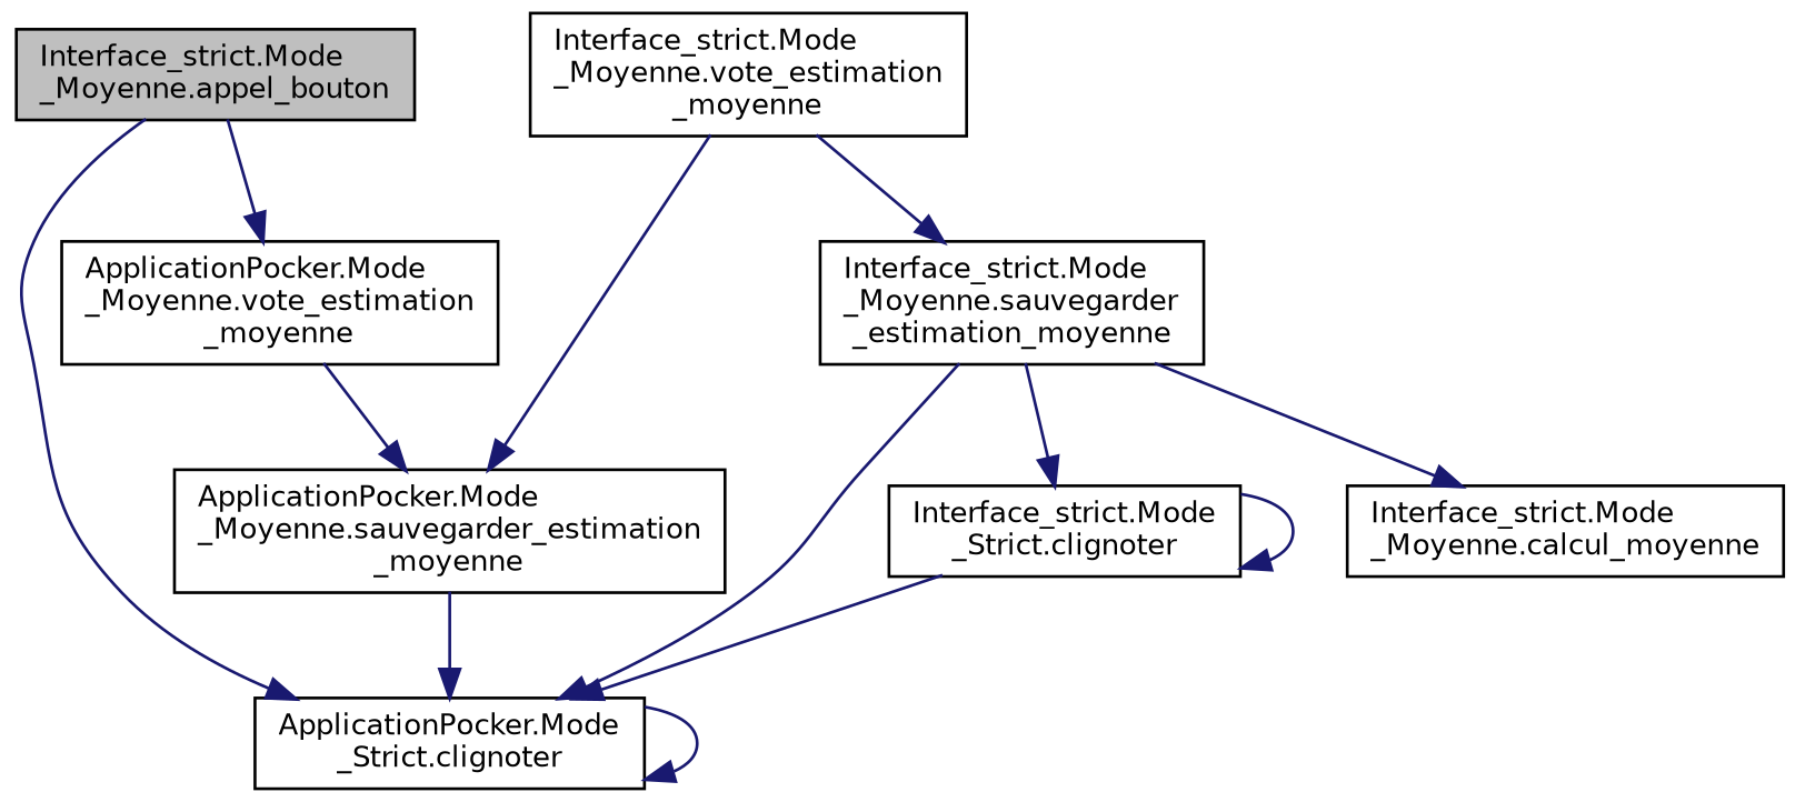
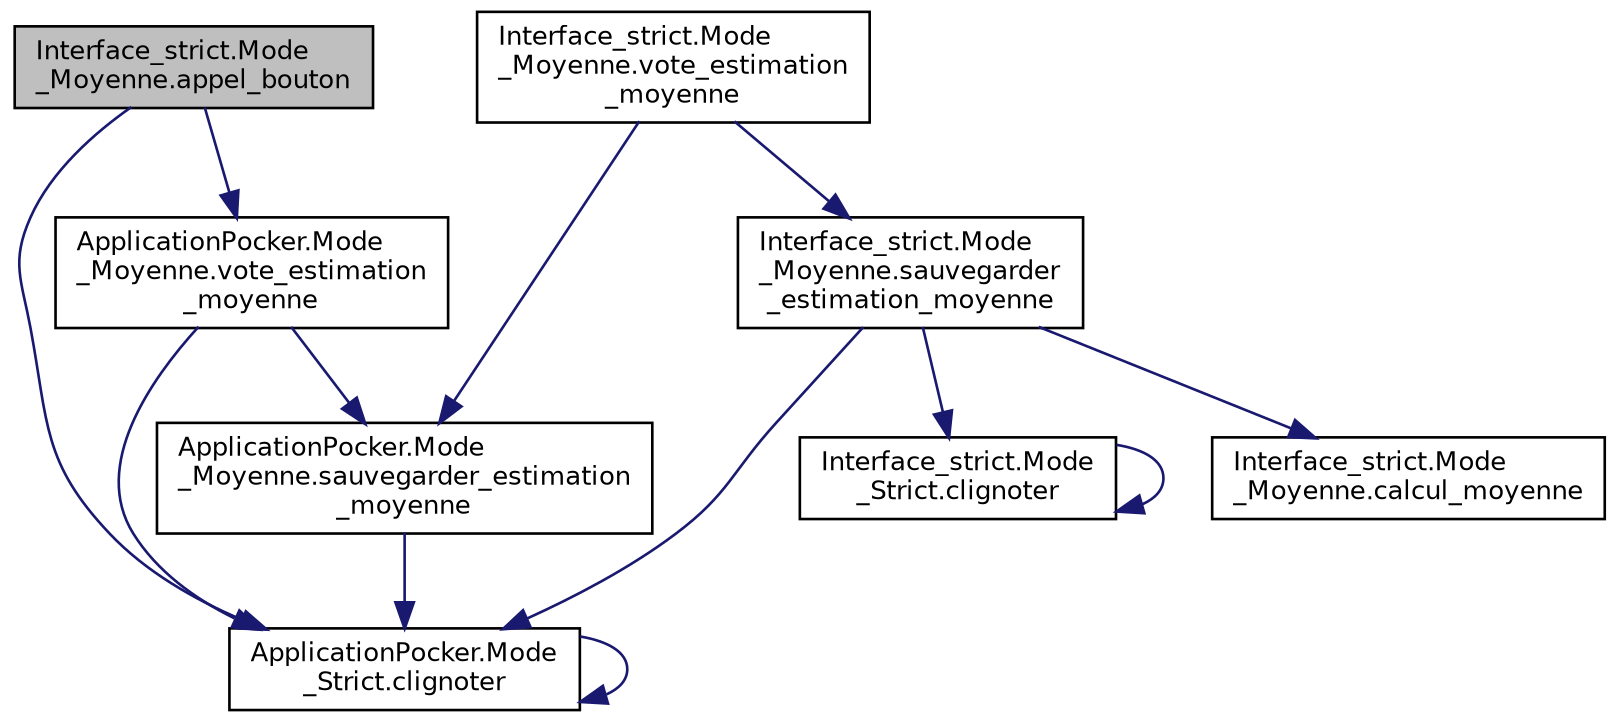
  digraph {
    rankdir=TB
    node [color=black fillcolor=white fontname=Helvetica fontsize=10 shape=record style=filled]
    edge [color=midnightblue fontname=Helvetica fontsize=10 labelfontname=Helvetica labelfontsize=10 style=solid]
    n1 [fillcolor=grey75 fontcolor=black height=0.2 label="Interface_strict.Mode\l_Moyenne.appel_bouton" width=0.4]
    n2 [height=0.2 label="ApplicationPocker.Mode\l_Moyenne.vote_estimation\l_moyenne" width=0.4]
    n3 [height=0.2 label="ApplicationPocker.Mode\l_Strict.clignoter" width=0.4]
    n4 [height=0.2 label="ApplicationPocker.Mode\l_Moyenne.sauvegarder_estimation\l_moyenne" width=0.4]
    n5 [height=0.2 label="Interface_strict.Mode\l_Moyenne.vote_estimation\l_moyenne" width=0.4]
    n6 [height=0.2 label="Interface_strict.Mode\l_Moyenne.sauvegarder\l_estimation_moyenne" width=0.4]
    n7 [height=0.2 label="Interface_strict.Mode\l_Moyenne.calcul_moyenne" width=0.4]
    n8 [height=0.2 label="Interface_strict.Mode\l_Strict.clignoter" width=0.4]
    n1 -> n2
    n1 -> n3
    n2 -> n4
    n3 -> n3
    n4 -> n3
    n5 -> n4
    n5 -> n6
    n6 -> n3
    n6 -> n7
    n6 -> n8
-   n8 -> n3
+   n2 -> n3
    n8 -> n8
  }
